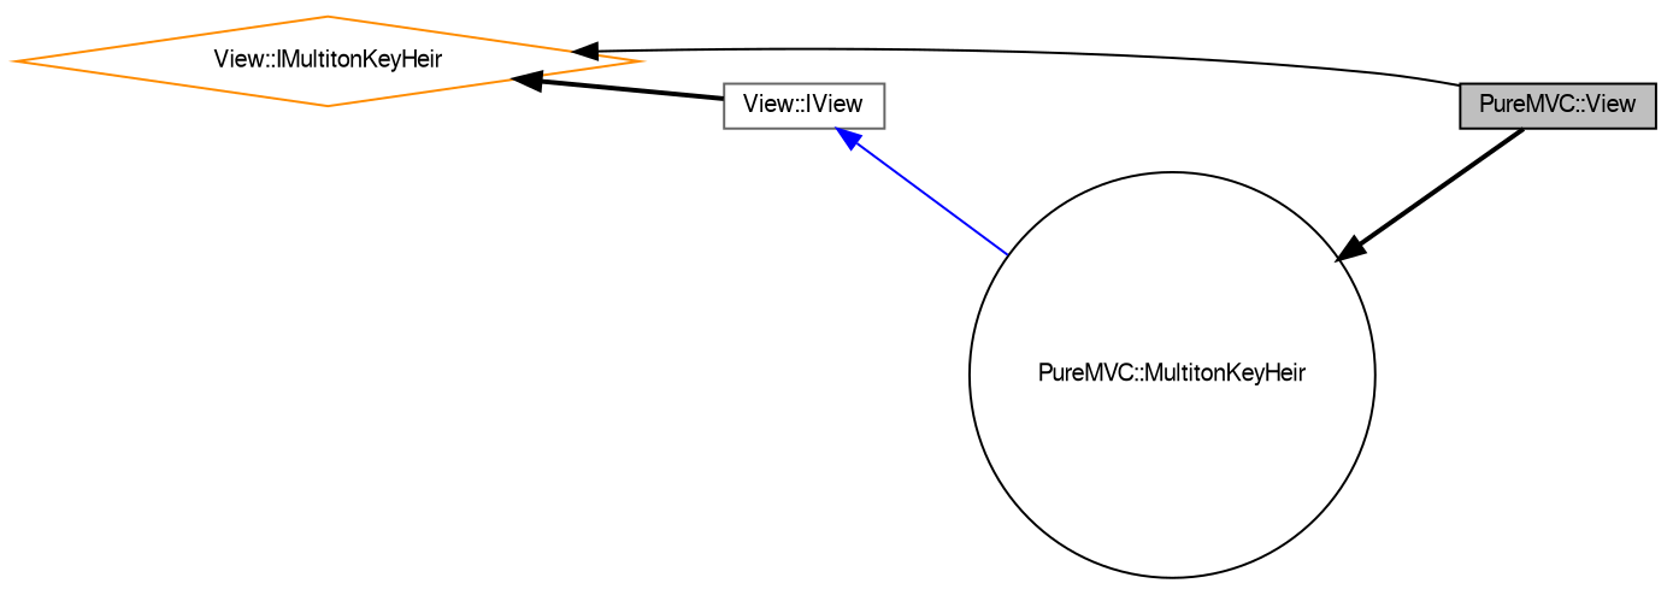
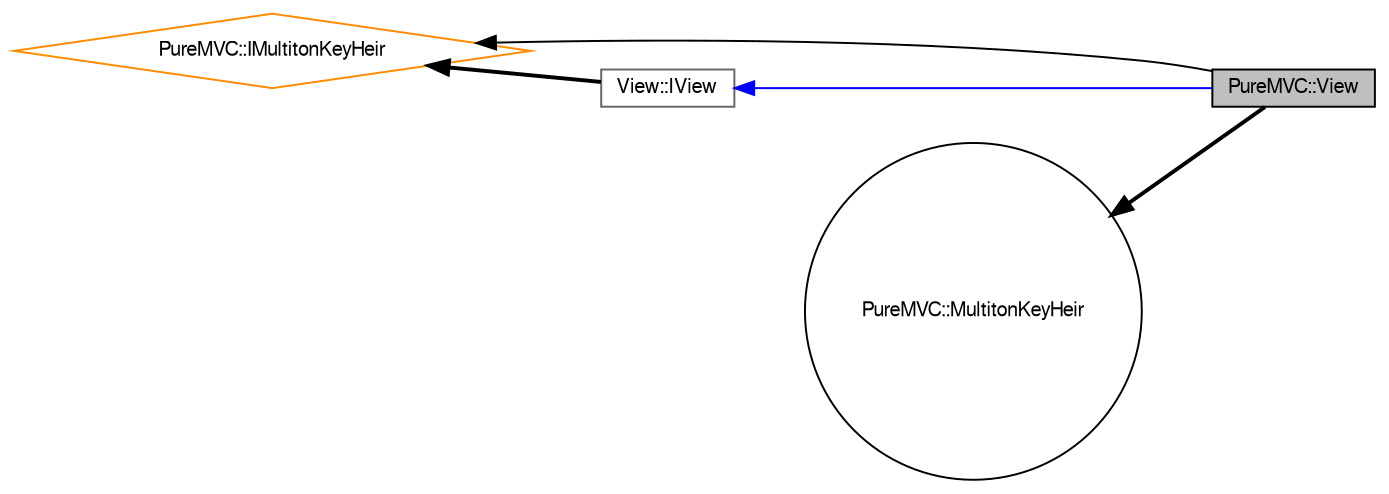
  digraph {
    rankdir=LR
    node [color=black fillcolor=white fontname=FreeSans fontsize=10 shape=box style=filled]
    edge [color=black dir=back fontname=FreeSans fontsize=10 labelfontname=FreeSans labelfontsize=10 style=bold]
    n1 [fillcolor=grey75 fontcolor=black height=0.2 label="PureMVC::View" width=0.4]
    n2 [height=0.2 label="PureMVC::MultitonKeyHeir" shape=circle width=0.4]
-   n3 [color=darkorange height=0.2 label="View::IMultitonKeyHeir" shape=diamond width=0.4]
+   n3 [color=darkorange height=0.2 label="PureMVC::IMultitonKeyHeir" shape=diamond width=0.4]
    n4 [color=gray40 height=0.2 label="View::IView" width=0.4]
    n2 -> n1
    n3 -> n1 [style=solid]
    n3 -> n4
-   n4 -> n2 [color=blue style=solid]
+   n4 -> n1 [color=blue style=solid]
  }
